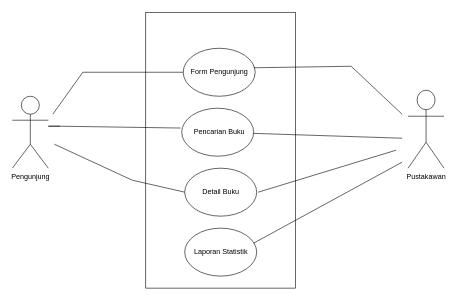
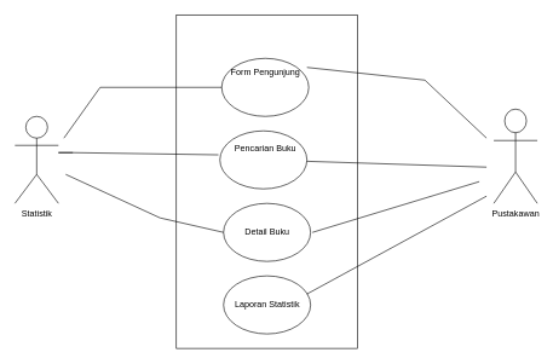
  <mxCell id="0" />
  <mxCell id="1" parent="0" />
- <mxCell id="2" value="Pengunjung" style="shape=umlActor;verticalLabelPosition=bottom;verticalAlign=top;html=1;outlineConnect=0;" vertex="1" parent="1"><mxGeometry x="20" y="160" width="60" height="120" as="geometry" /></mxCell>
+ <mxCell id="2" value="Statistik" style="shape=umlActor;verticalLabelPosition=bottom;verticalAlign=top;html=1;outlineConnect=0;" vertex="1" parent="1"><mxGeometry x="20" y="160" width="60" height="120" as="geometry" /></mxCell>
  <mxCell id="3" value="" style="rounded=0;whiteSpace=wrap;html=1;" vertex="1" parent="1"><mxGeometry x="242.5" y="20" width="250" height="460" as="geometry" /></mxCell>
  <mxCell id="4" value="" style="ellipse;whiteSpace=wrap;html=1;" vertex="1" parent="1"><mxGeometry x="305" y="80" width="120" height="80" as="geometry" /></mxCell>
- <mxCell id="5" value="Form Pengunjung" style="text;html=1;strokeColor=none;fillColor=none;align=center;verticalAlign=middle;whiteSpace=wrap;rounded=0;" vertex="1" parent="1"><mxGeometry x="307.5" y="105" width="115" height="30" as="geometry" /></mxCell>
+ <mxCell id="5" value="Form Pengunjung" style="text;html=1;strokeColor=none;fillColor=none;align=center;verticalAlign=middle;whiteSpace=wrap;rounded=0;" vertex="1" parent="1"><mxGeometry x="307.5" y="85" width="115" height="30" as="geometry" /></mxCell>
  <mxCell id="6" value="" style="ellipse;whiteSpace=wrap;html=1;" vertex="1" parent="1"><mxGeometry x="302.5" y="180" width="120" height="80" as="geometry" /></mxCell>
  <mxCell id="7" value="" style="ellipse;whiteSpace=wrap;html=1;" vertex="1" parent="1"><mxGeometry x="307.5" y="280" width="120" height="80" as="geometry" /></mxCell>
  <mxCell id="8" value="" style="ellipse;whiteSpace=wrap;html=1;" vertex="1" parent="1"><mxGeometry x="307.5" y="380" width="120" height="80" as="geometry" /></mxCell>
- <mxCell id="9" value="Pencarian Buku" style="text;html=1;strokeColor=none;fillColor=none;align=center;verticalAlign=middle;whiteSpace=wrap;rounded=0;" vertex="1" parent="1"><mxGeometry x="317.5" y="205" width="95" height="30" as="geometry" /></mxCell>
+ <mxCell id="9" value="Pencarian Buku" style="text;html=1;strokeColor=none;fillColor=none;align=center;verticalAlign=middle;whiteSpace=wrap;rounded=0;" vertex="1" parent="1"><mxGeometry x="317.5" y="190" width="95" height="30" as="geometry" /></mxCell>
  <mxCell id="10" value="Detail Buku" style="text;html=1;strokeColor=none;fillColor=none;align=center;verticalAlign=middle;whiteSpace=wrap;rounded=0;" vertex="1" parent="1"><mxGeometry x="327.5" y="305" width="80" height="30" as="geometry" /></mxCell>
  <mxCell id="11" value="Laporan Statistik" style="text;html=1;strokeColor=none;fillColor=none;align=center;verticalAlign=middle;whiteSpace=wrap;rounded=0;" vertex="1" parent="1"><mxGeometry x="312.5" y="405" width="110" height="30" as="geometry" /></mxCell>
  <mxCell id="12" value="Pustakawan" style="shape=umlActor;verticalLabelPosition=bottom;verticalAlign=top;html=1;outlineConnect=0;" vertex="1" parent="1"><mxGeometry x="680" y="150" width="60" height="130" as="geometry" /></mxCell>
  <mxCell id="13" value="" style="endArrow=none;html=1;rounded=0;entryX=0;entryY=0.5;entryDx=0;entryDy=0;" edge="1" parent="1" target="4"><mxGeometry width="50" height="50" relative="1" as="geometry"><mxPoint x="87.5" y="190" as="sourcePoint" /><mxPoint x="305" y="127.5" as="targetPoint" /><Array as="points"><mxPoint x="137.5" y="120" /></Array></mxGeometry></mxCell>
  <mxCell id="14" value="" style="endArrow=none;html=1;rounded=0;entryX=-0.017;entryY=0.413;entryDx=0;entryDy=0;entryPerimeter=0;" edge="1" parent="1" target="6"><mxGeometry width="50" height="50" relative="1" as="geometry"><mxPoint x="100" y="210" as="sourcePoint" /><mxPoint x="420" y="230" as="targetPoint" /><Array as="points"><mxPoint x="80" y="210" /><mxPoint x="100" y="210" /></Array></mxGeometry></mxCell>
  <mxCell id="15" value="" style="endArrow=none;html=1;rounded=0;entryX=0;entryY=0.5;entryDx=0;entryDy=0;" edge="1" parent="1" target="7"><mxGeometry width="50" height="50" relative="1" as="geometry"><mxPoint x="90" y="240" as="sourcePoint" /><mxPoint x="260" y="240" as="targetPoint" /><Array as="points"><mxPoint x="90" y="240" /><mxPoint x="220" y="300" /></Array></mxGeometry></mxCell>
  <mxCell id="16" value="" style="endArrow=none;html=1;rounded=0;exitX=1;exitY=0.25;exitDx=0;exitDy=0;" edge="1" parent="1" source="5"><mxGeometry width="50" height="50" relative="1" as="geometry"><mxPoint x="427.5" y="122.5" as="sourcePoint" /><mxPoint x="670" y="190" as="targetPoint" /><Array as="points"><mxPoint x="585" y="110" /></Array></mxGeometry></mxCell>
  <mxCell id="17" value="" style="endArrow=none;html=1;rounded=0;" edge="1" parent="1" target="6"><mxGeometry width="50" height="50" relative="1" as="geometry"><mxPoint x="670" y="230" as="sourcePoint" /><mxPoint x="420" y="230" as="targetPoint" /><Array as="points" /></mxGeometry></mxCell>
  <mxCell id="18" value="" style="endArrow=none;html=1;rounded=0;" edge="1" parent="1"><mxGeometry width="50" height="50" relative="1" as="geometry"><mxPoint x="430" y="320" as="sourcePoint" /><mxPoint x="660" y="250" as="targetPoint" /><Array as="points"><mxPoint x="430" y="320" /><mxPoint x="660" y="250" /></Array></mxGeometry></mxCell>
  <mxCell id="19" value="" style="endArrow=none;html=1;rounded=0;exitX=1;exitY=0;exitDx=0;exitDy=0;" edge="1" parent="1" source="11"><mxGeometry width="50" height="50" relative="1" as="geometry"><mxPoint x="370" y="280" as="sourcePoint" /><mxPoint x="670" y="270" as="targetPoint" /><Array as="points"><mxPoint x="670" y="270" /></Array></mxGeometry></mxCell>
